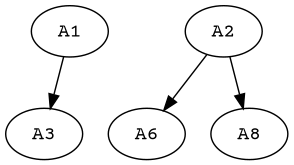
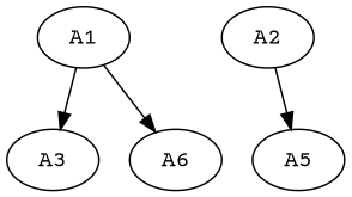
  digraph {
    fontname="Courier Prime"
    node [fontname="Courier Prime"]
    edge [fontname="Courier Prime"]
    A1
    A3
    n3 [label=A6]
    A2
-   A5 [label=A8]
+   A5
    A1 -> A3
-   A2 -> n3
+   A1 -> n3
    A2 -> A5
  }
